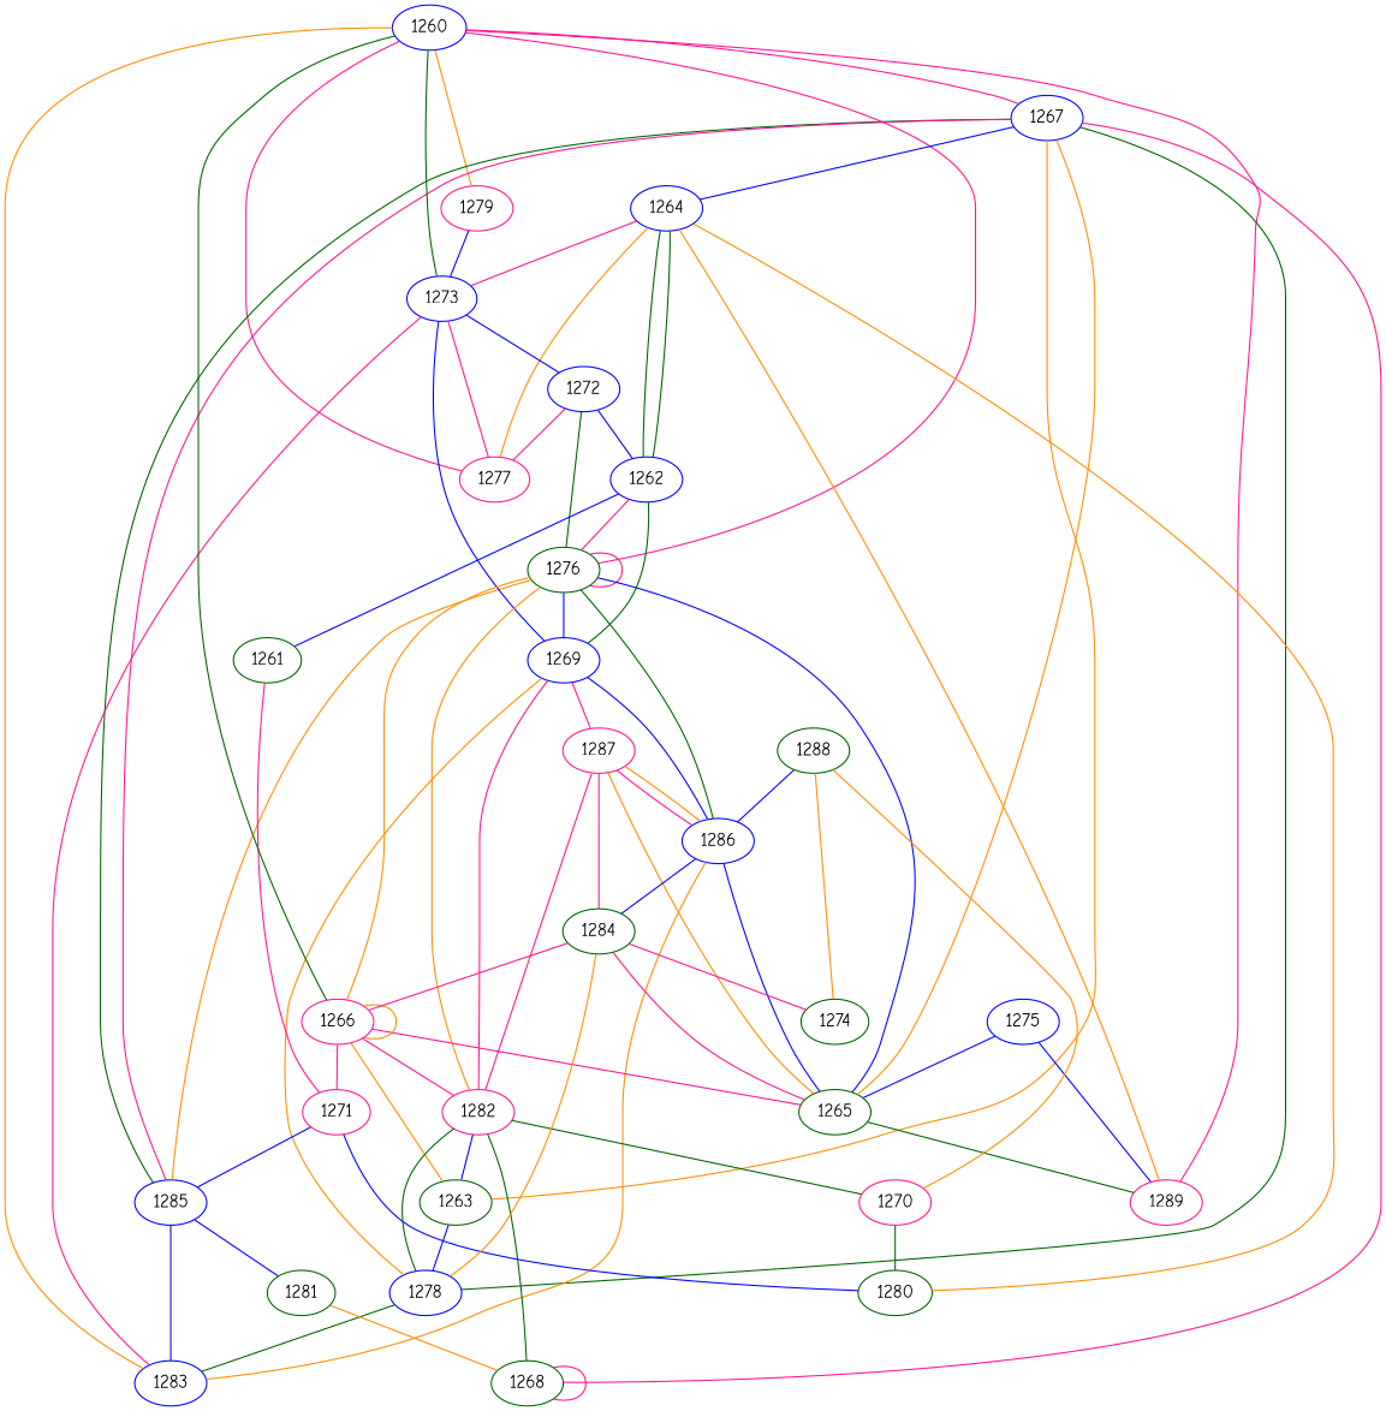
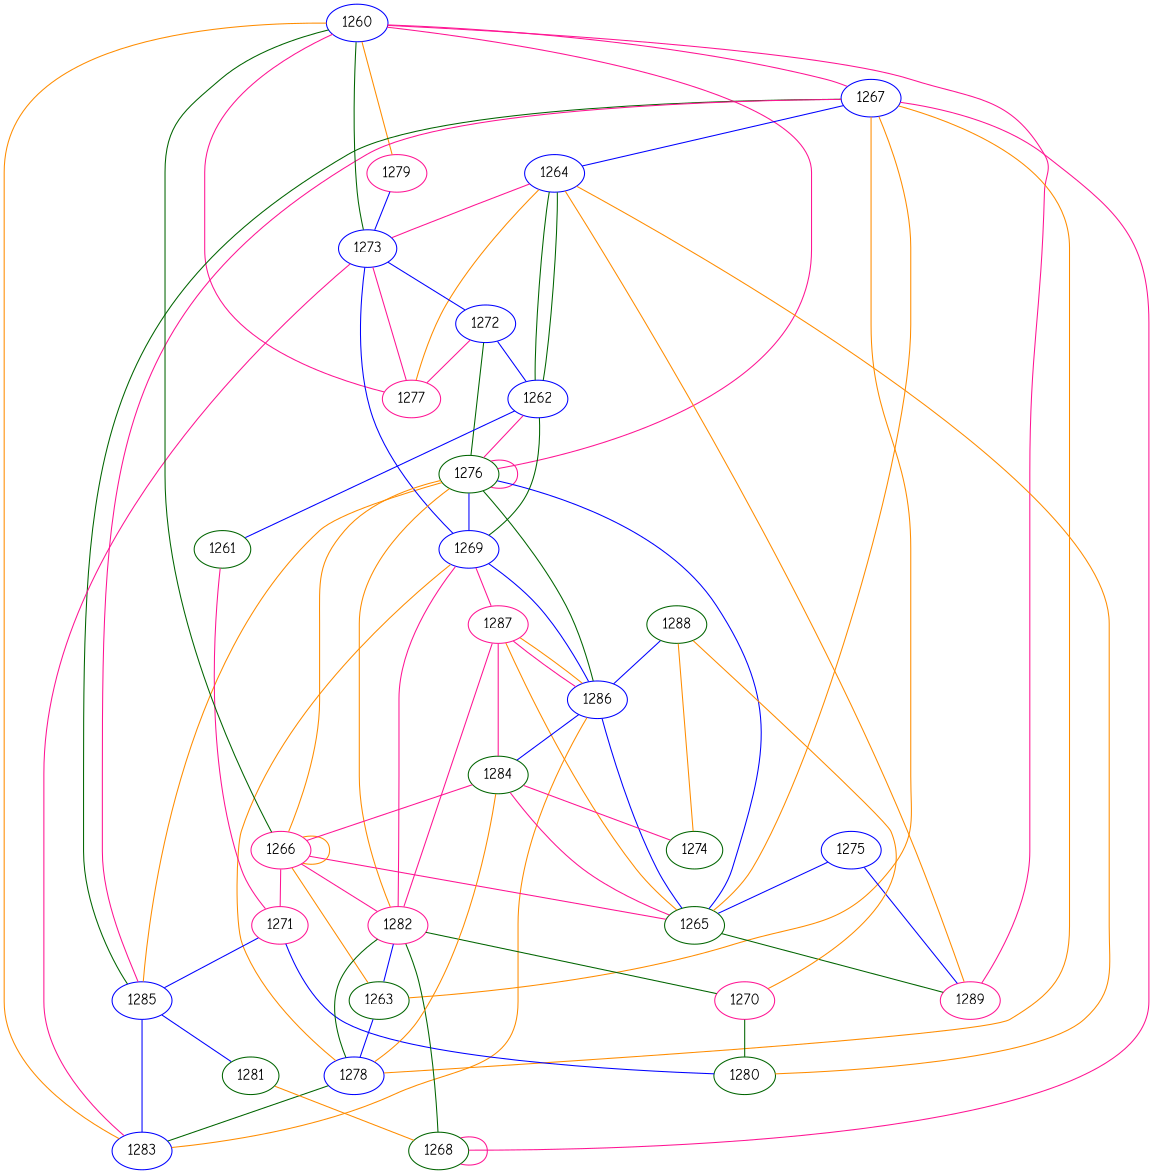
  graph {
    fontname="Comic Neue"
    node [color=blue fontname="Comic Neue"]
    edge [color=deeppink fontname="Comic Neue"]
    1260
    1267
    1276 [color=darkgreen]
    1277 [color=deeppink]
    1279 [color=deeppink]
    1283
    1289 [color=deeppink]
    1264
    1263 [color=darkgreen]
    1278
    1285
    1269
    1265 [color=darkgreen]
    1286
    1272
    1273
    1261 [color=darkgreen]
    1271 [color=deeppink]
    1280 [color=darkgreen]
    1262
    1287 [color=deeppink]
    1282 [color=deeppink]
    1266 [color=deeppink]
    1284 [color=darkgreen]
    1268 [color=darkgreen]
    1270 [color=deeppink]
    1281 [color=darkgreen]
    1275
    1274 [color=darkgreen]
    1288 [color=darkgreen]
    1260 -- 1267
    1260 -- 1276
    1260 -- 1277
    1260 -- 1279 [color=darkorange]
    1260 -- 1283 [color=darkorange]
    1260 -- 1289
    1267 -- 1264 [color=blue]
    1267 -- 1263 [color=darkorange]
-   1267 -- 1278 [color=darkgreen]
+   1267 -- 1278 [color=darkorange]
    1267 -- 1285 [color=darkgreen]
    1276 -- 1276
    1276 -- 1269 [color=blue]
    1276 -- 1265 [color=blue]
    1276 -- 1286 [color=darkgreen]
    1276 -- 1272 [color=darkgreen]
    1277 -- 1264 [color=darkorange]
    1277 -- 1273
    1279 -- 1273 [color=blue]
    1264 -- 1289 [color=darkorange]
    1264 -- 1273
    1264 -- 1262 [color=darkgreen]
    1263 -- 1278 [color=blue]
    1263 -- 1266 [color=darkorange]
    1278 -- 1283 [color=darkgreen]
    1285 -- 1267
    1285 -- 1276 [color=darkorange]
    1285 -- 1283 [color=blue]
    1285 -- 1281 [color=blue]
    1269 -- 1278 [color=darkorange]
    1269 -- 1287
    1269 -- 1282
    1265 -- 1267 [color=darkorange]
    1265 -- 1289 [color=darkgreen]
    1265 -- 1286 [color=blue]
    1265 -- 1287 [color=darkorange]
    1286 -- 1283 [color=darkorange]
    1286 -- 1269 [color=blue]
    1286 -- 1287 [color=darkorange]
    1286 -- 1284 [color=blue]
    1272 -- 1277
    1272 -- 1262 [color=blue]
    1273 -- 1260 [color=darkgreen]
    1273 -- 1283
    1273 -- 1269 [color=blue]
    1273 -- 1272 [color=blue]
    1261 -- 1271
    1271 -- 1285 [color=blue]
    1271 -- 1280 [color=blue]
    1280 -- 1264 [color=darkorange]
    1262 -- 1276
    1262 -- 1264 [color=darkgreen]
    1262 -- 1269 [color=darkgreen]
    1262 -- 1261 [color=blue]
    1287 -- 1286
    1287 -- 1284
    1282 -- 1276 [color=darkorange]
    1282 -- 1263 [color=blue]
    1282 -- 1278 [color=darkgreen]
    1282 -- 1287
    1282 -- 1268 [color=darkgreen]
    1282 -- 1270 [color=darkgreen]
    1266 -- 1260 [color=darkgreen]
    1266 -- 1276 [color=darkorange]
    1266 -- 1265
    1266 -- 1271
    1266 -- 1282
    1266 -- 1266 [color=darkorange]
    1284 -- 1278 [color=darkorange]
    1284 -- 1265
    1284 -- 1266
    1284 -- 1274
    1268 -- 1267
    1268 -- 1268
    1270 -- 1280 [color=darkgreen]
    1281 -- 1268 [color=darkorange]
    1275 -- 1289 [color=blue]
    1275 -- 1265 [color=blue]
    1288 -- 1286 [color=blue]
    1288 -- 1270 [color=darkorange]
    1288 -- 1274 [color=darkorange]
  }
